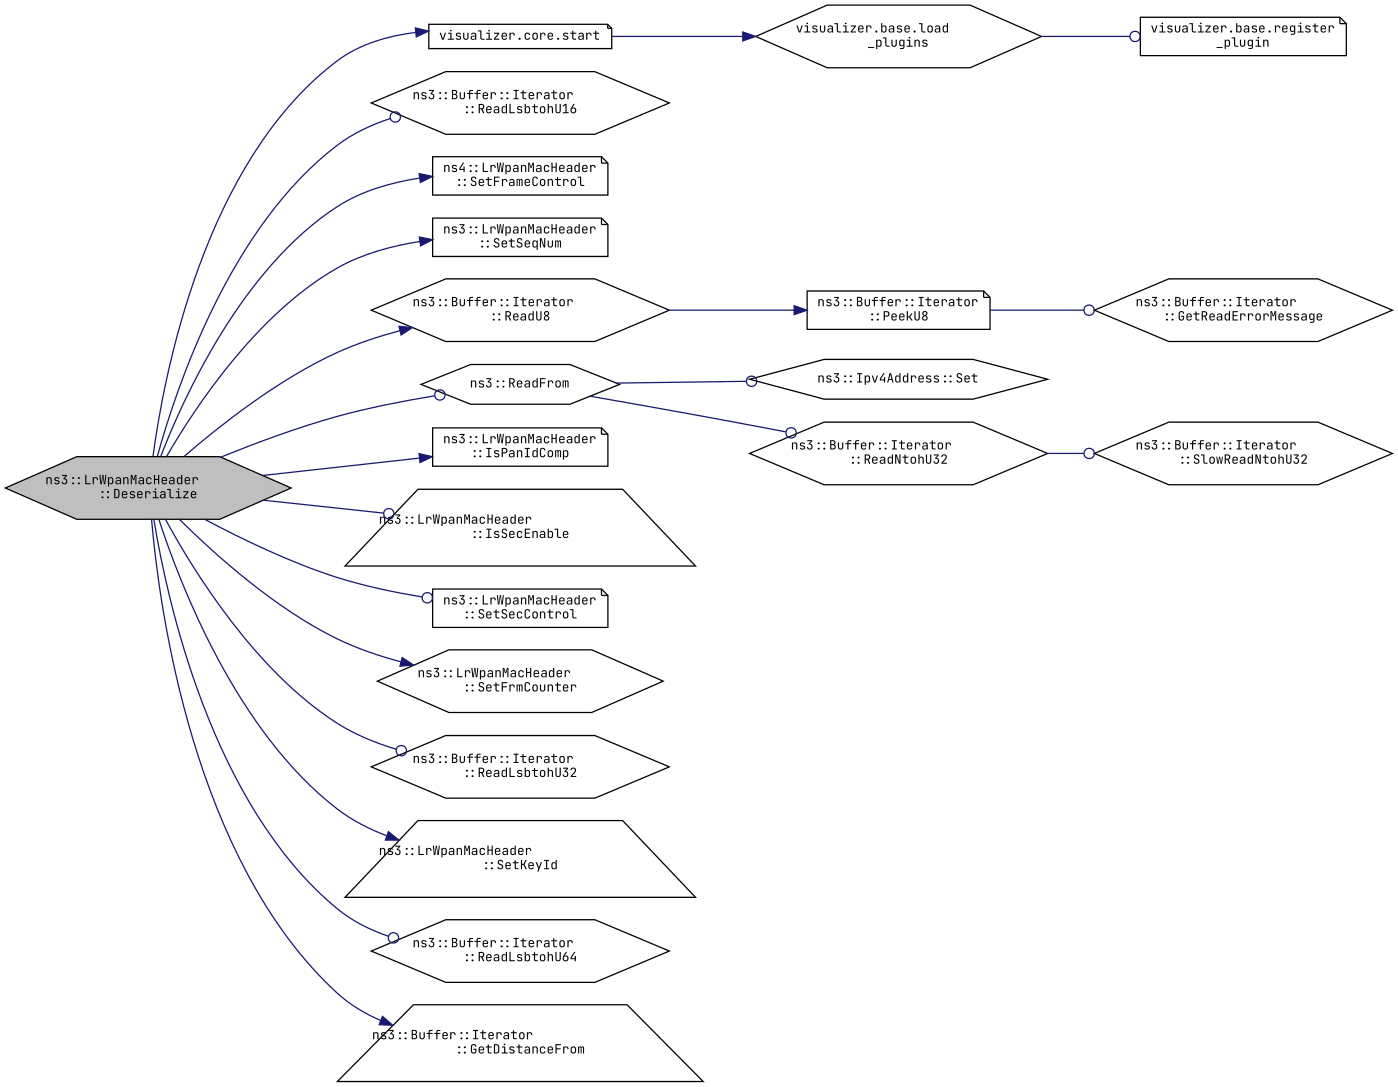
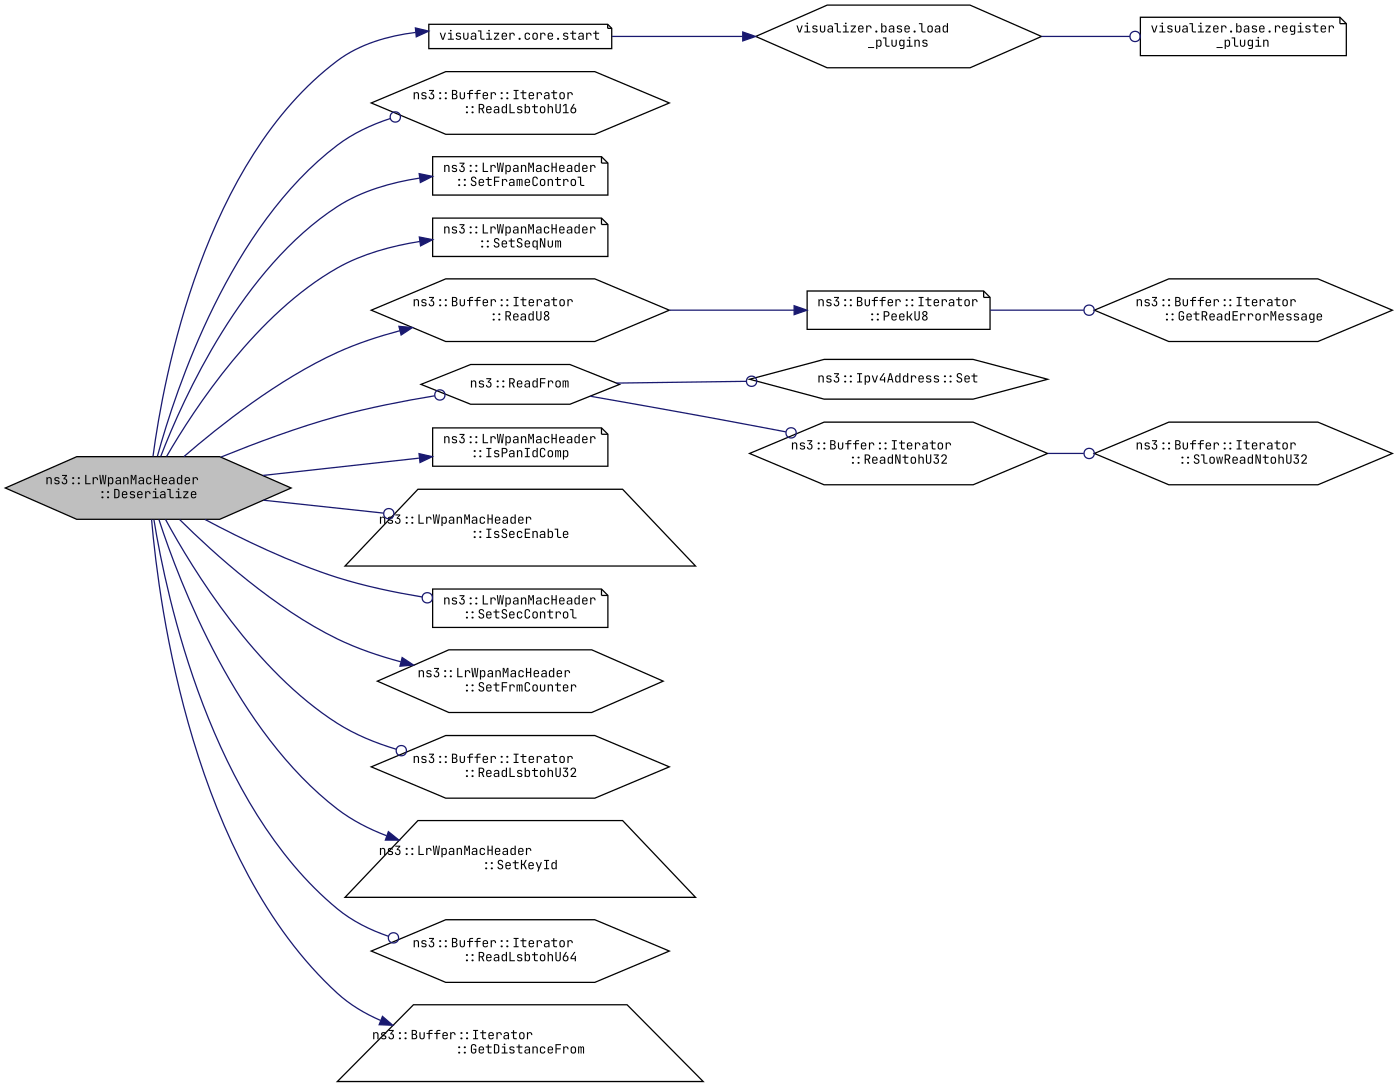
  digraph {
    fontname="JetBrains Mono"
    rankdir=LR
    node [color=black fillcolor=white fontname="JetBrains Mono" fontsize=10 shape=hexagon style=filled]
    edge [arrowhead=odot color=midnightblue fontname="JetBrains Mono" fontsize=10 labelfontname=Helvetica labelfontsize=10 style=solid]
    n1 [fillcolor=grey75 fontcolor=black height=0.2 label="ns3::LrWpanMacHeader\l::Deserialize" width=0.4]
    n2 [height=0.2 label="visualizer.core.start" shape=note width=0.4]
    n3 [height=0.2 label="ns3::Buffer::Iterator\l::ReadLsbtohU16" width=0.4]
-   n4 [height=0.2 label="ns4::LrWpanMacHeader\l::SetFrameControl" shape=note width=0.4]
+   n4 [height=0.2 label="ns3::LrWpanMacHeader\l::SetFrameControl" shape=note width=0.4]
    n5 [height=0.2 label="ns3::LrWpanMacHeader\l::SetSeqNum" shape=note width=0.4]
    n6 [height=0.2 label="ns3::Buffer::Iterator\l::ReadU8" width=0.4]
    n7 [height=0.2 label="ns3::ReadFrom" width=0.4]
    n8 [height=0.2 label="ns3::LrWpanMacHeader\l::IsPanIdComp" shape=note width=0.4]
    n9 [height=0.2 label="ns3::LrWpanMacHeader\l::IsSecEnable" shape=trapezium width=0.4]
    n10 [height=0.2 label="ns3::LrWpanMacHeader\l::SetSecControl" shape=note width=0.4]
    n11 [height=0.2 label="ns3::LrWpanMacHeader\l::SetFrmCounter" width=0.4]
    n12 [height=0.2 label="ns3::Buffer::Iterator\l::ReadLsbtohU32" width=0.4]
    n13 [height=0.2 label="ns3::LrWpanMacHeader\l::SetKeyId" shape=trapezium width=0.4]
    n14 [height=0.2 label="ns3::Buffer::Iterator\l::ReadLsbtohU64" width=0.4]
    n15 [height=0.2 label="ns3::Buffer::Iterator\l::GetDistanceFrom" shape=trapezium width=0.4]
    n16 [height=0.2 label="visualizer.base.load\l_plugins" width=0.4]
    n17 [height=0.2 label="ns3::Buffer::Iterator\l::PeekU8" shape=note width=0.4]
    n18 [height=0.2 label="ns3::Ipv4Address::Set" width=0.4]
    n19 [height=0.2 label="ns3::Buffer::Iterator\l::ReadNtohU32" width=0.4]
    n20 [height=0.2 label="visualizer.base.register\l_plugin" shape=note width=0.4]
    n21 [height=0.2 label="ns3::Buffer::Iterator\l::GetReadErrorMessage" width=0.4]
    n22 [height=0.2 label="ns3::Buffer::Iterator\l::SlowReadNtohU32" width=0.4]
    n1 -> n2 [arrowhead=normal]
    n1 -> n3
    n1 -> n4 [arrowhead=normal]
    n1 -> n5 [arrowhead=normal]
    n1 -> n6 [arrowhead=normal]
    n1 -> n7
    n1 -> n8 [arrowhead=normal]
    n1 -> n9
    n1 -> n10
    n1 -> n11 [arrowhead=normal]
    n1 -> n12
    n1 -> n13 [arrowhead=normal]
    n1 -> n14
    n1 -> n15 [arrowhead=normal]
    n2 -> n16 [arrowhead=normal]
    n6 -> n17 [arrowhead=normal]
    n7 -> n18
    n7 -> n19
    n16 -> n20
    n17 -> n21
    n19 -> n22
  }
